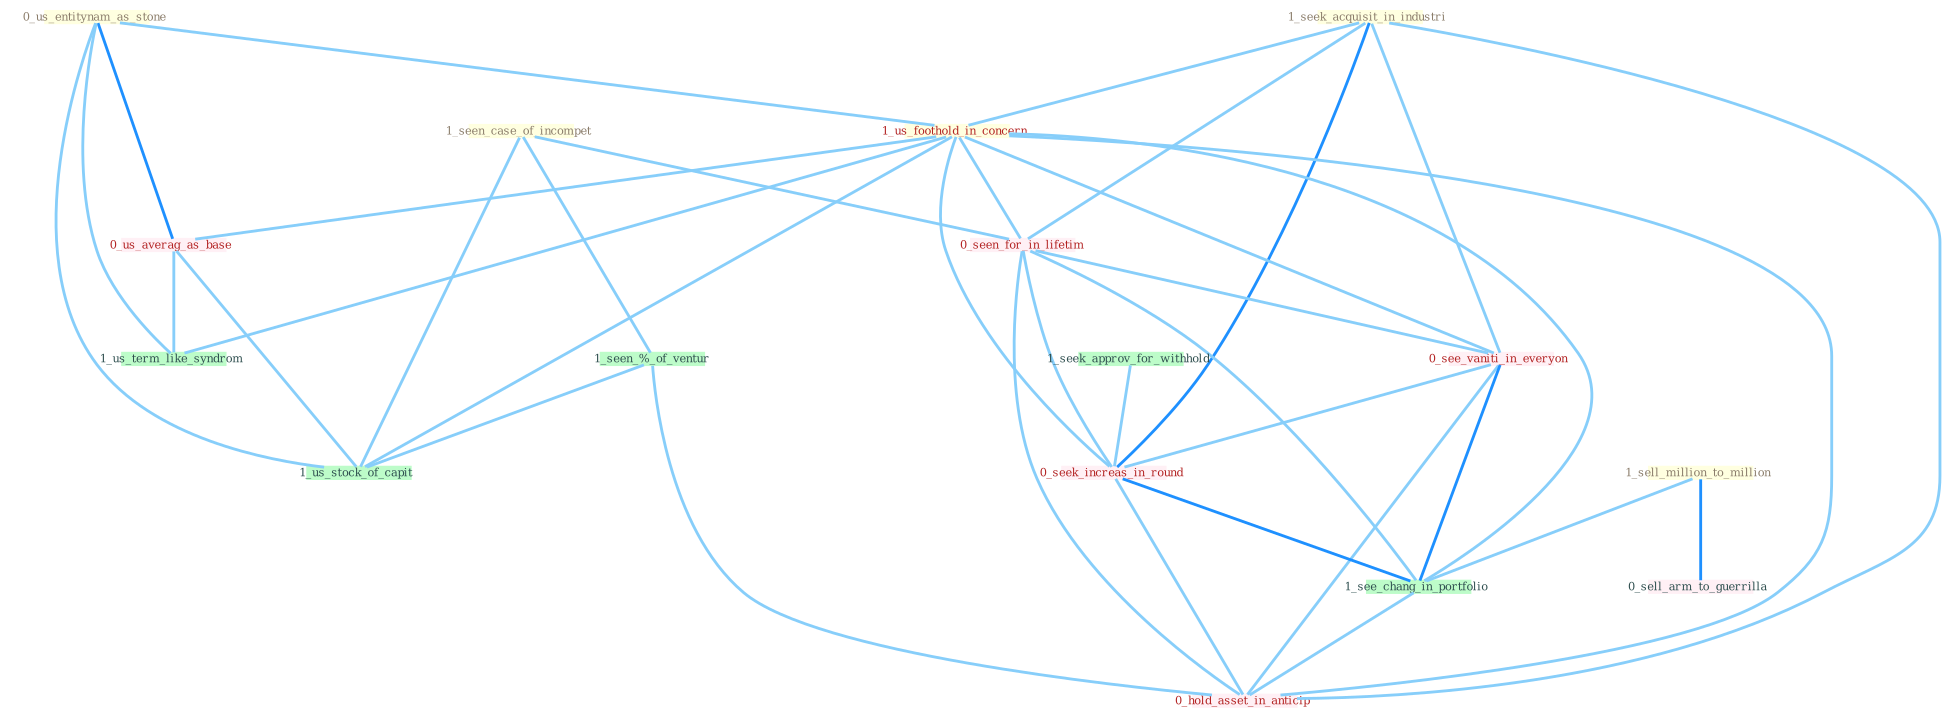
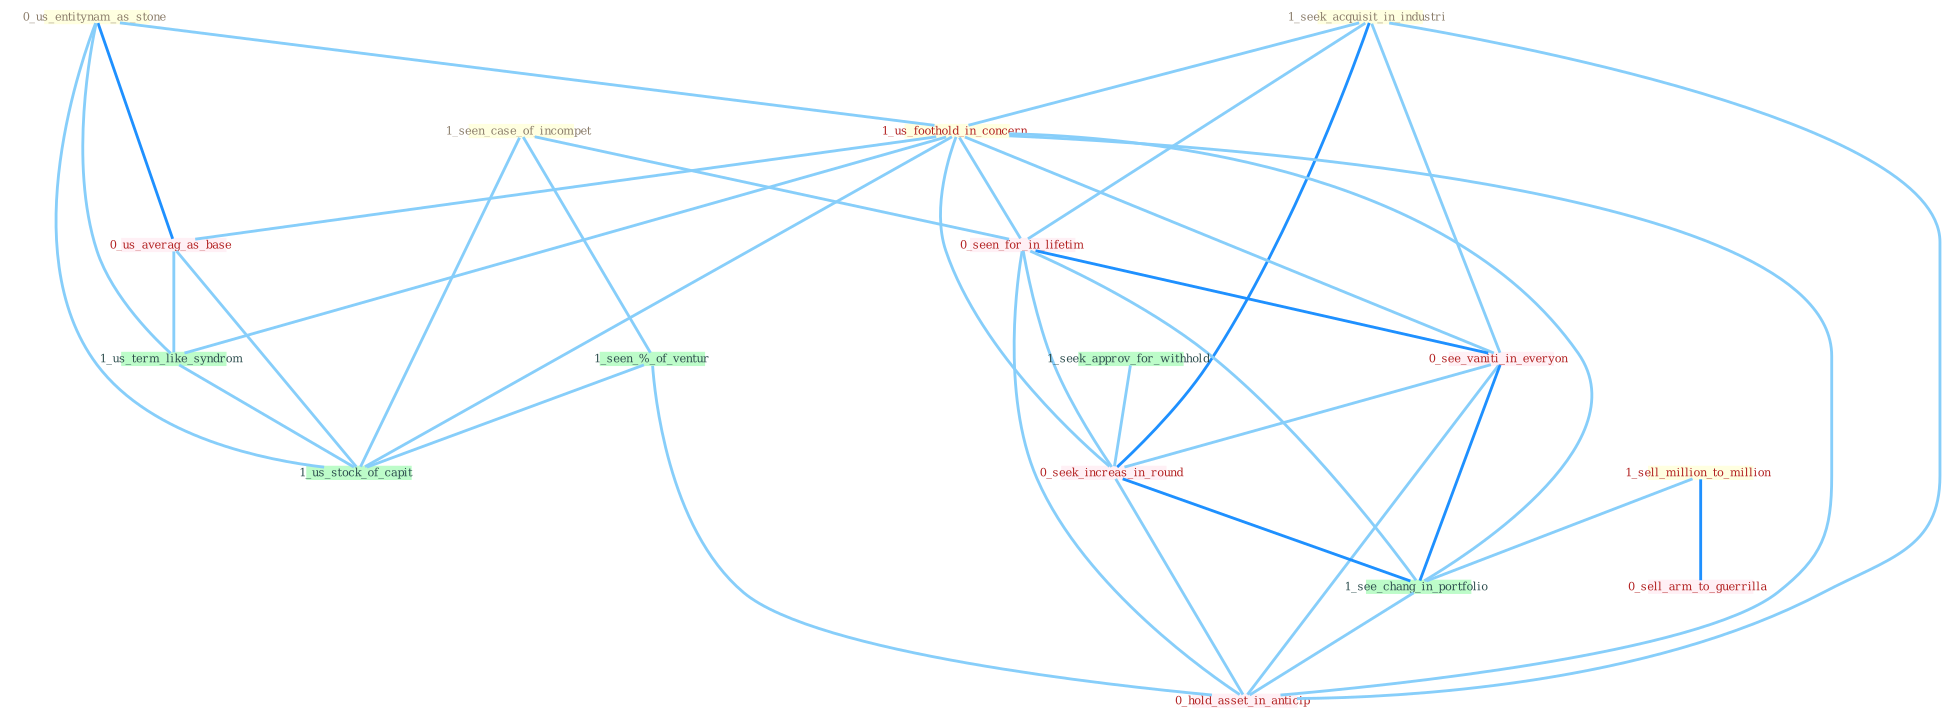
  graph {
    node [color="#fff0f5" fixedsize=true fontcolor="#b22222" fontsize=4 shape=polygon style=filled]
    edge [color="#87cefa" w=1]
    "0_us_entitynam_as_stone " [color="#ffffe0" fontcolor="#8b7d6b" height=.06 width=.5]
    "1_seek_acquisit_in_industri " [color="#ffffe0" fontcolor="#8b7d6b" height=.06 width=.5]
    "1_seen_case_of_incompet " [color="#ffffe0" fontcolor="#8b7d6b" height=.06 width=.5]
    "1_us_foothold_in_concern " [color="#ffffe0" height=.06 width=.5]
-   "1_sell_million_to_million " [color="#ffffe0" fontcolor="#8b7d6b" height=.06 width=.5]
+   "1_sell_million_to_million " [color="#ffffe0" height=.06 width=.5]
    n6 [height=.06 label="0_seen_for_in_lifetim" width=.5]
    "0_us_averag_as_base " [height=.06 width=.5]
    "0_see_vaniti_in_everyon " [height=.06 width=.5]
-   "0_sell_arm_to_guerrilla " [fontcolor="#2f4f4f" height=.06 width=.5]
+   "0_sell_arm_to_guerrilla " [height=.06 width=.5]
    "0_seek_increas_in_round " [height=.06 width=.5]
    "0_hold_asset_in_anticip " [height=.06 width=.5]
    "1_us_term_like_syndrom " [color="#BDFCC9" fontcolor="#2f4f4f" height=.06 width=.5]
    "1_us_stock_of_capit " [color="#BDFCC9" fontcolor="#2f4f4f" height=.06 width=.5]
    n14 [color="#BDFCC9" fontcolor="#2f4f4f" height=.06 label="1_seen_%_of_ventur" width=.5]
    "1_see_chang_in_portfolio " [color="#BDFCC9" fontcolor="#2f4f4f" height=.06 width=.5]
    "1_seek_approv_for_withhold " [color="#BDFCC9" fontcolor="#2f4f4f" height=.06 width=.5]
    subgraph sub_1 {
      "0_us_entitynam_as_stone "
      "1_seek_acquisit_in_industri "
      "1_seen_case_of_incompet "
      "1_us_foothold_in_concern "
      "1_sell_million_to_million "
    }
    subgraph sub_2 {
      n6
      "0_us_averag_as_base "
      "0_see_vaniti_in_everyon "
      "0_sell_arm_to_guerrilla "
      "0_seek_increas_in_round "
      "0_hold_asset_in_anticip "
    }
    "0_us_entitynam_as_stone " -- "1_us_foothold_in_concern "
    "0_us_entitynam_as_stone " -- "0_us_averag_as_base " [color="#1e90ff" w=2]
    "0_us_entitynam_as_stone " -- "1_us_term_like_syndrom "
    "0_us_entitynam_as_stone " -- "1_us_stock_of_capit "
    "1_seek_acquisit_in_industri " -- "1_us_foothold_in_concern "
    "1_seek_acquisit_in_industri " -- n6
    "1_seek_acquisit_in_industri " -- "0_see_vaniti_in_everyon "
    "1_seek_acquisit_in_industri " -- "0_seek_increas_in_round " [color="#1e90ff" w=2]
    "1_seek_acquisit_in_industri " -- "0_hold_asset_in_anticip "
    "1_seen_case_of_incompet " -- n6
    "1_seen_case_of_incompet " -- "1_us_stock_of_capit "
    "1_seen_case_of_incompet " -- n14
    "1_us_foothold_in_concern " -- n6
    "1_us_foothold_in_concern " -- "0_us_averag_as_base "
    "1_us_foothold_in_concern " -- "0_see_vaniti_in_everyon "
    "1_us_foothold_in_concern " -- "0_seek_increas_in_round "
    "1_us_foothold_in_concern " -- "0_hold_asset_in_anticip "
    "1_us_foothold_in_concern " -- "1_us_term_like_syndrom "
    "1_us_foothold_in_concern " -- "1_us_stock_of_capit "
    "1_us_foothold_in_concern " -- "1_see_chang_in_portfolio "
    "1_sell_million_to_million " -- "0_sell_arm_to_guerrilla " [color="#1e90ff" w=2]
    "1_sell_million_to_million " -- "1_see_chang_in_portfolio "
-   n6 -- "0_see_vaniti_in_everyon "
+   n6 -- "0_see_vaniti_in_everyon " [color="#1e90ff"]
    n6 -- "0_seek_increas_in_round "
    n6 -- "0_hold_asset_in_anticip "
    n6 -- "1_see_chang_in_portfolio "
    "0_us_averag_as_base " -- "1_us_term_like_syndrom "
    "0_us_averag_as_base " -- "1_us_stock_of_capit "
    "0_see_vaniti_in_everyon " -- "0_seek_increas_in_round "
    "0_see_vaniti_in_everyon " -- "0_hold_asset_in_anticip "
    "0_see_vaniti_in_everyon " -- "1_see_chang_in_portfolio " [color="#1e90ff" w=2]
    "0_seek_increas_in_round " -- "0_hold_asset_in_anticip "
    "0_seek_increas_in_round " -- "1_see_chang_in_portfolio " [color="#1e90ff"]
+   "1_us_term_like_syndrom " -- "1_us_stock_of_capit "
    n14 -- "0_hold_asset_in_anticip "
    n14 -- "1_us_stock_of_capit "
    "1_see_chang_in_portfolio " -- "0_hold_asset_in_anticip "
    "1_seek_approv_for_withhold " -- "0_seek_increas_in_round "
  }
